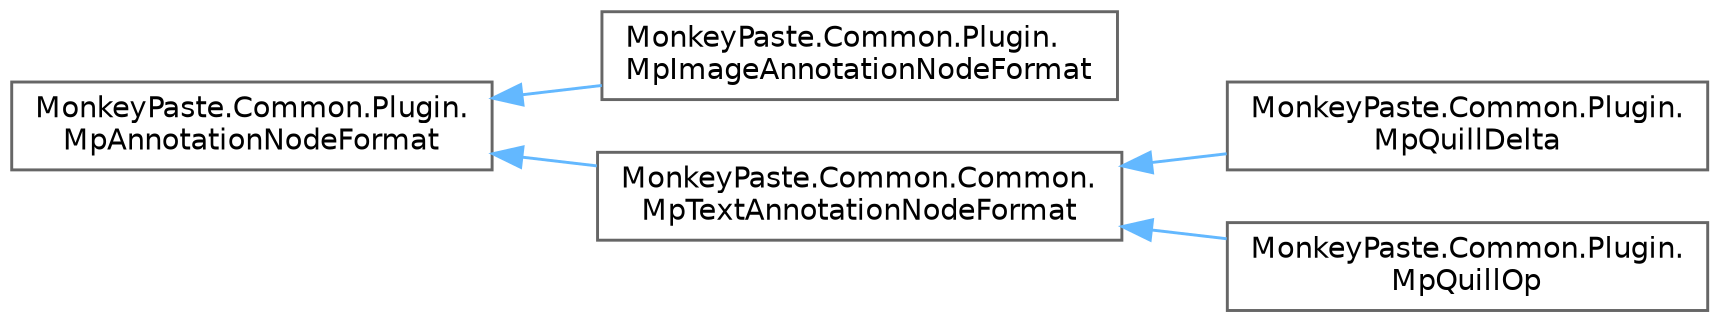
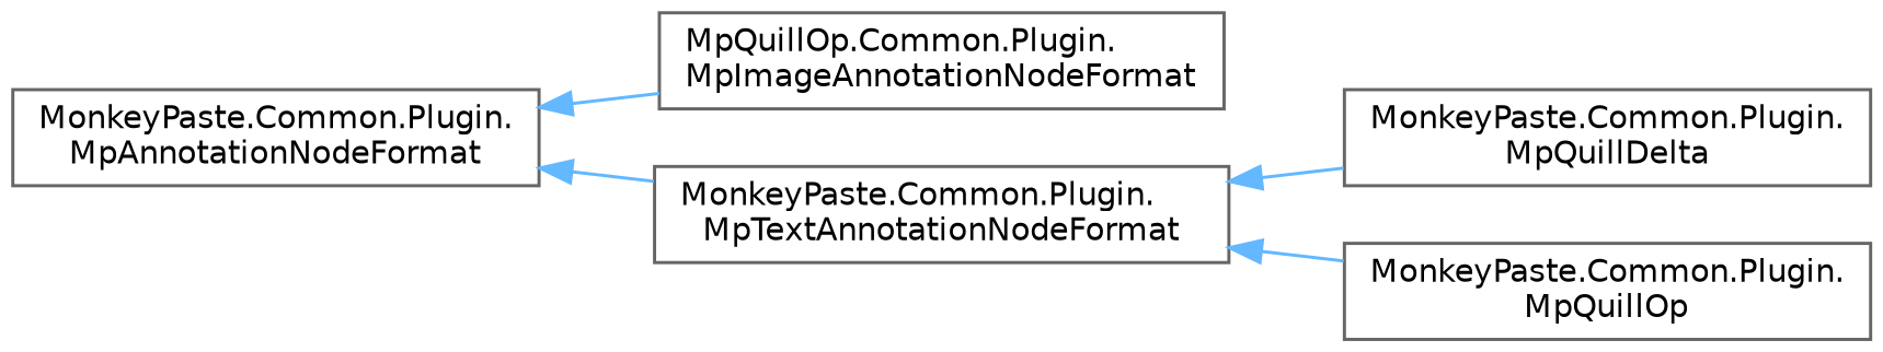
  digraph {
    rankdir=LR
    node [color=gray40 fillcolor=white fontname=Helvetica fontsize=10 shape=box style=filled]
    edge [color=steelblue1 dir=back fontname=Helvetica fontsize=10 labelfontname=Helvetica labelfontsize=10 style=solid]
    n1 [height=0.2 label="MonkeyPaste.Common.Plugin.\lMpAnnotationNodeFormat" width=0.4]
-   n2 [height=0.2 label="MonkeyPaste.Common.Plugin.\lMpImageAnnotationNodeFormat" width=0.4]
-   n3 [height=0.2 label="MonkeyPaste.Common.Common.\lMpTextAnnotationNodeFormat" width=0.4]
+   n2 [height=0.2 label="MpQuillOp.Common.Plugin.\lMpImageAnnotationNodeFormat" width=0.4]
+   n3 [height=0.2 label="MonkeyPaste.Common.Plugin.\lMpTextAnnotationNodeFormat" width=0.4]
    n4 [height=0.2 label="MonkeyPaste.Common.Plugin.\lMpQuillDelta" width=0.4]
    n5 [height=0.2 label="MonkeyPaste.Common.Plugin.\lMpQuillOp" width=0.4]
    n1 -> n2
    n1 -> n3
    n3 -> n4
    n3 -> n5
  }
